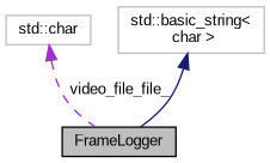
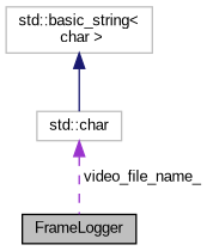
  digraph {
    fontname="Liberation Sans"
    node [color=grey75 fillcolor=white fontname="Liberation Sans" fontsize=10 shape=record style=filled]
    edge [dir=back fontname="Liberation Sans" fontsize=10 labelfontname=Helvetica labelfontsize=10]
    n1 [color=black fillcolor=grey75 fontcolor=black height=0.2 label=FrameLogger width=0.4]
    n2 [height=0.2 label="std::char" width=0.4]
    n3 [height=0.2 label="std::basic_string\<\l char \>" width=0.4]
-   n2 -> n1 [color=darkorchid3 label=" video_file_file_" style=dashed]
-   n3 -> n1 [color=midnightblue style=solid]
+   n2 -> n1 [color=darkorchid3 label=" video_file_name_" style=dashed]
+   n3 -> n2 [color=midnightblue style=solid]
  }
